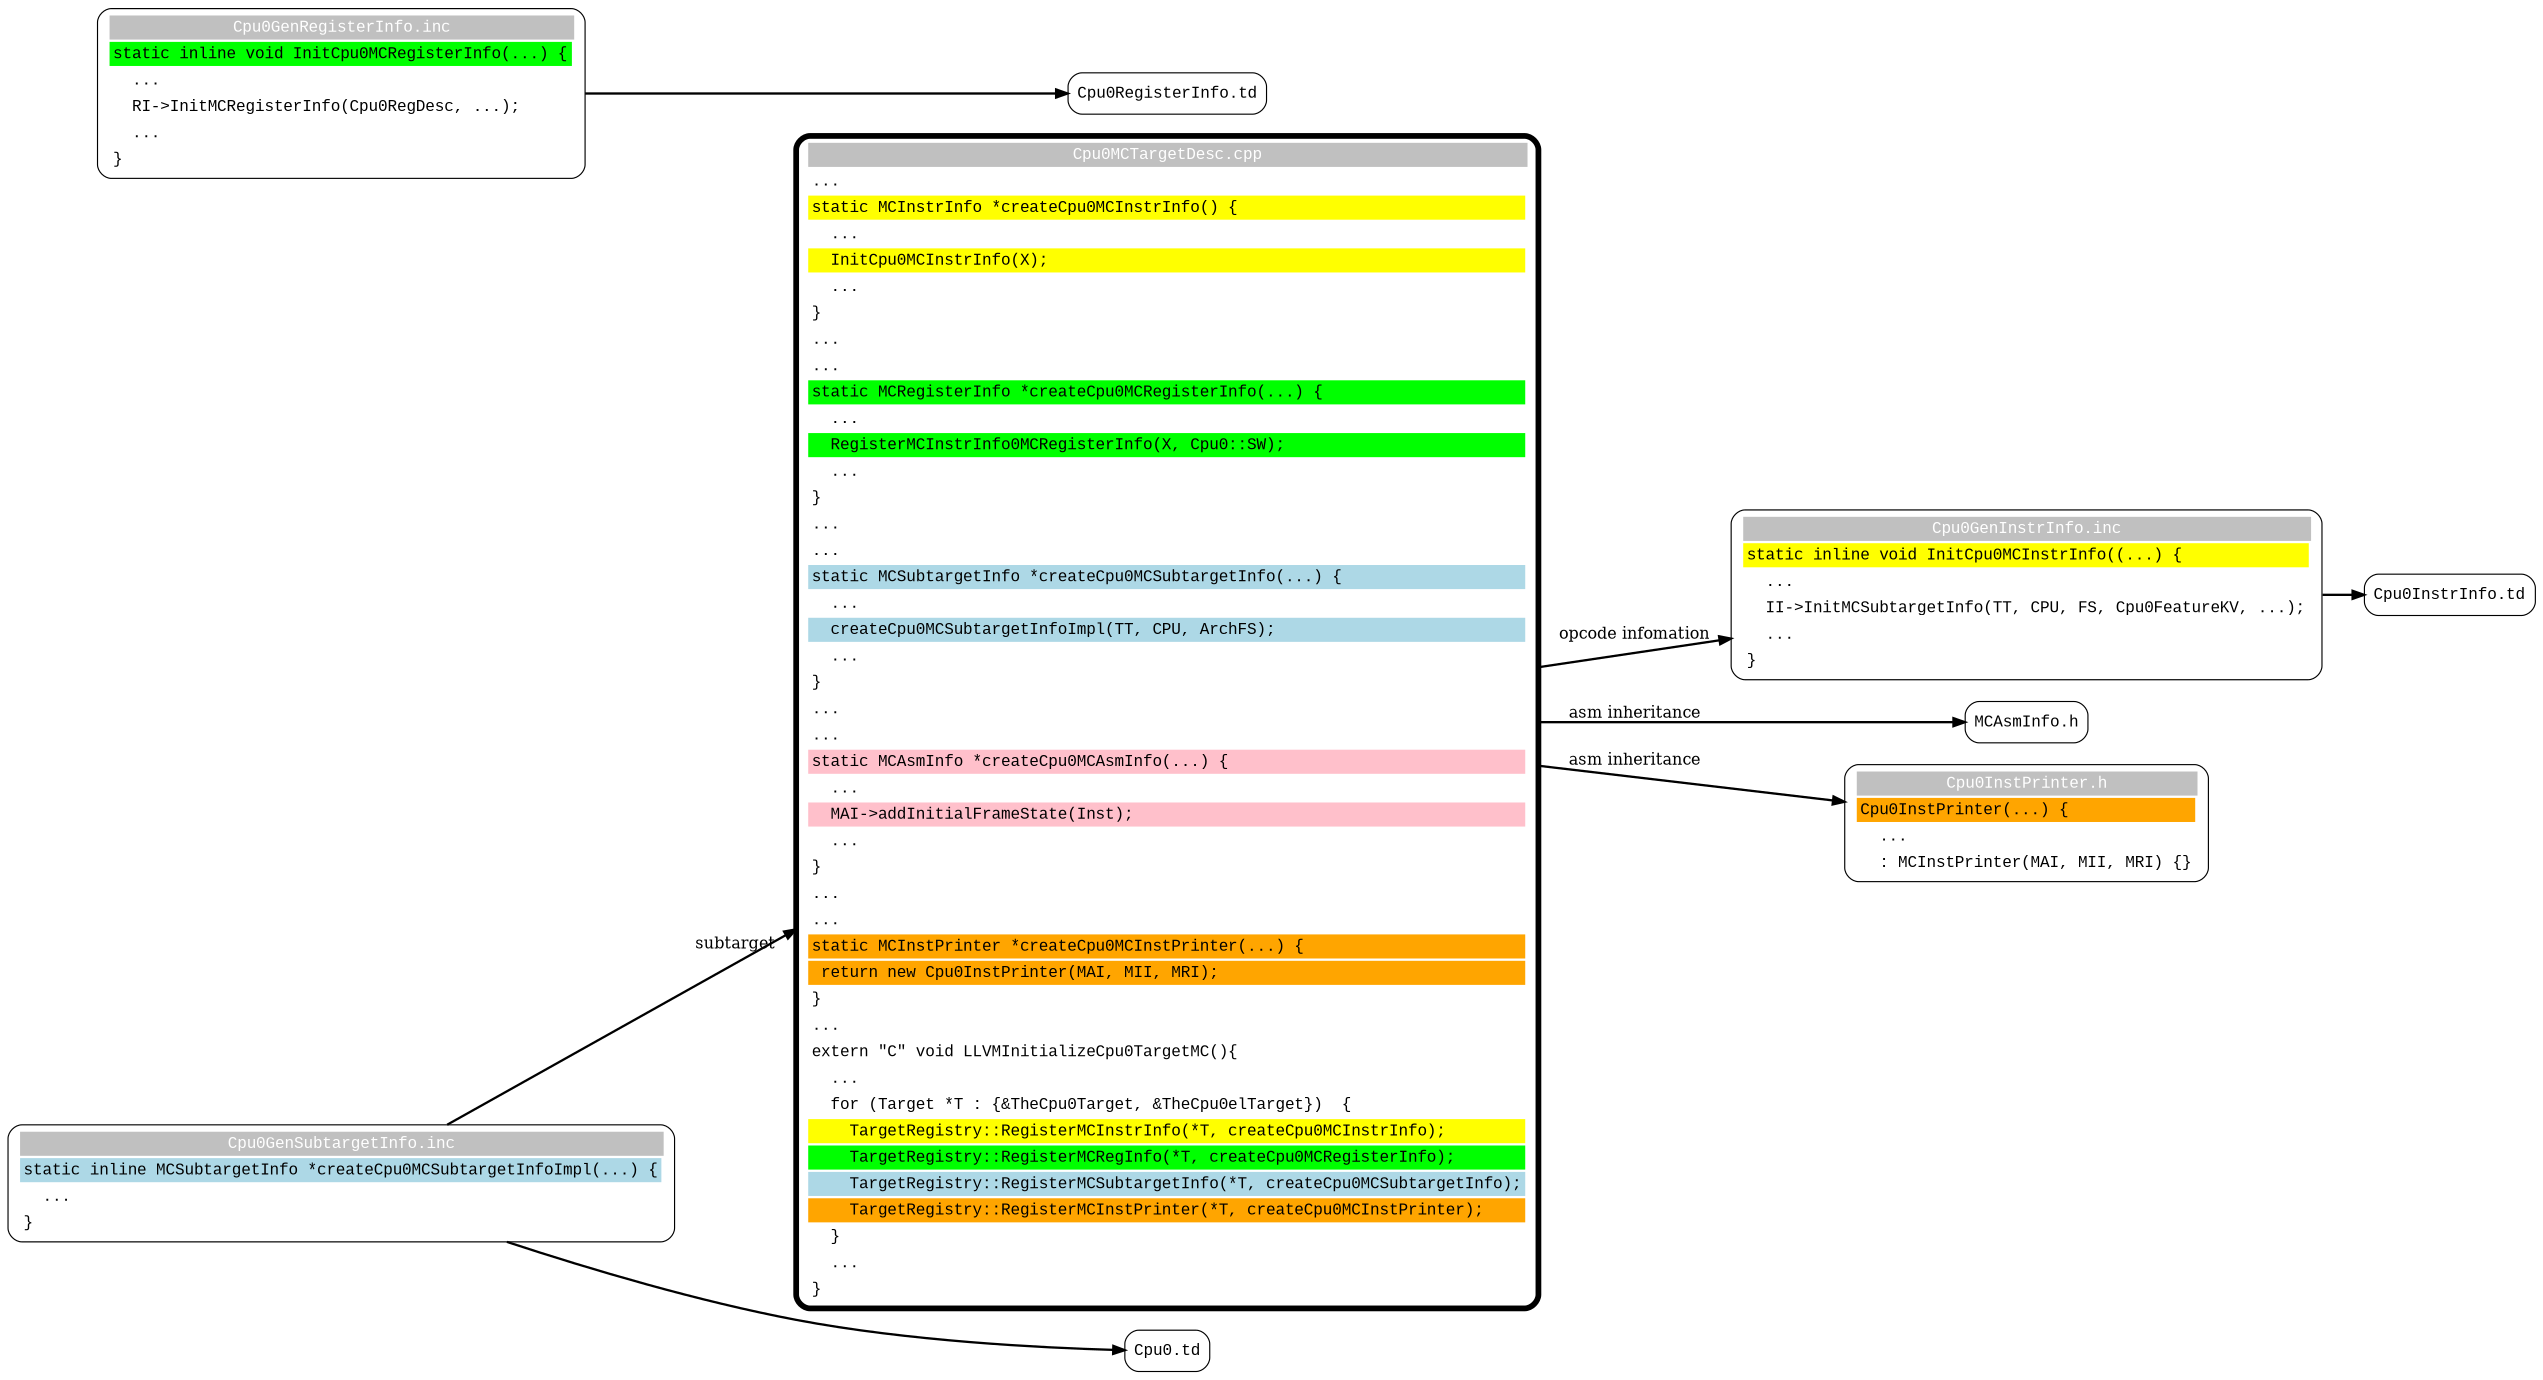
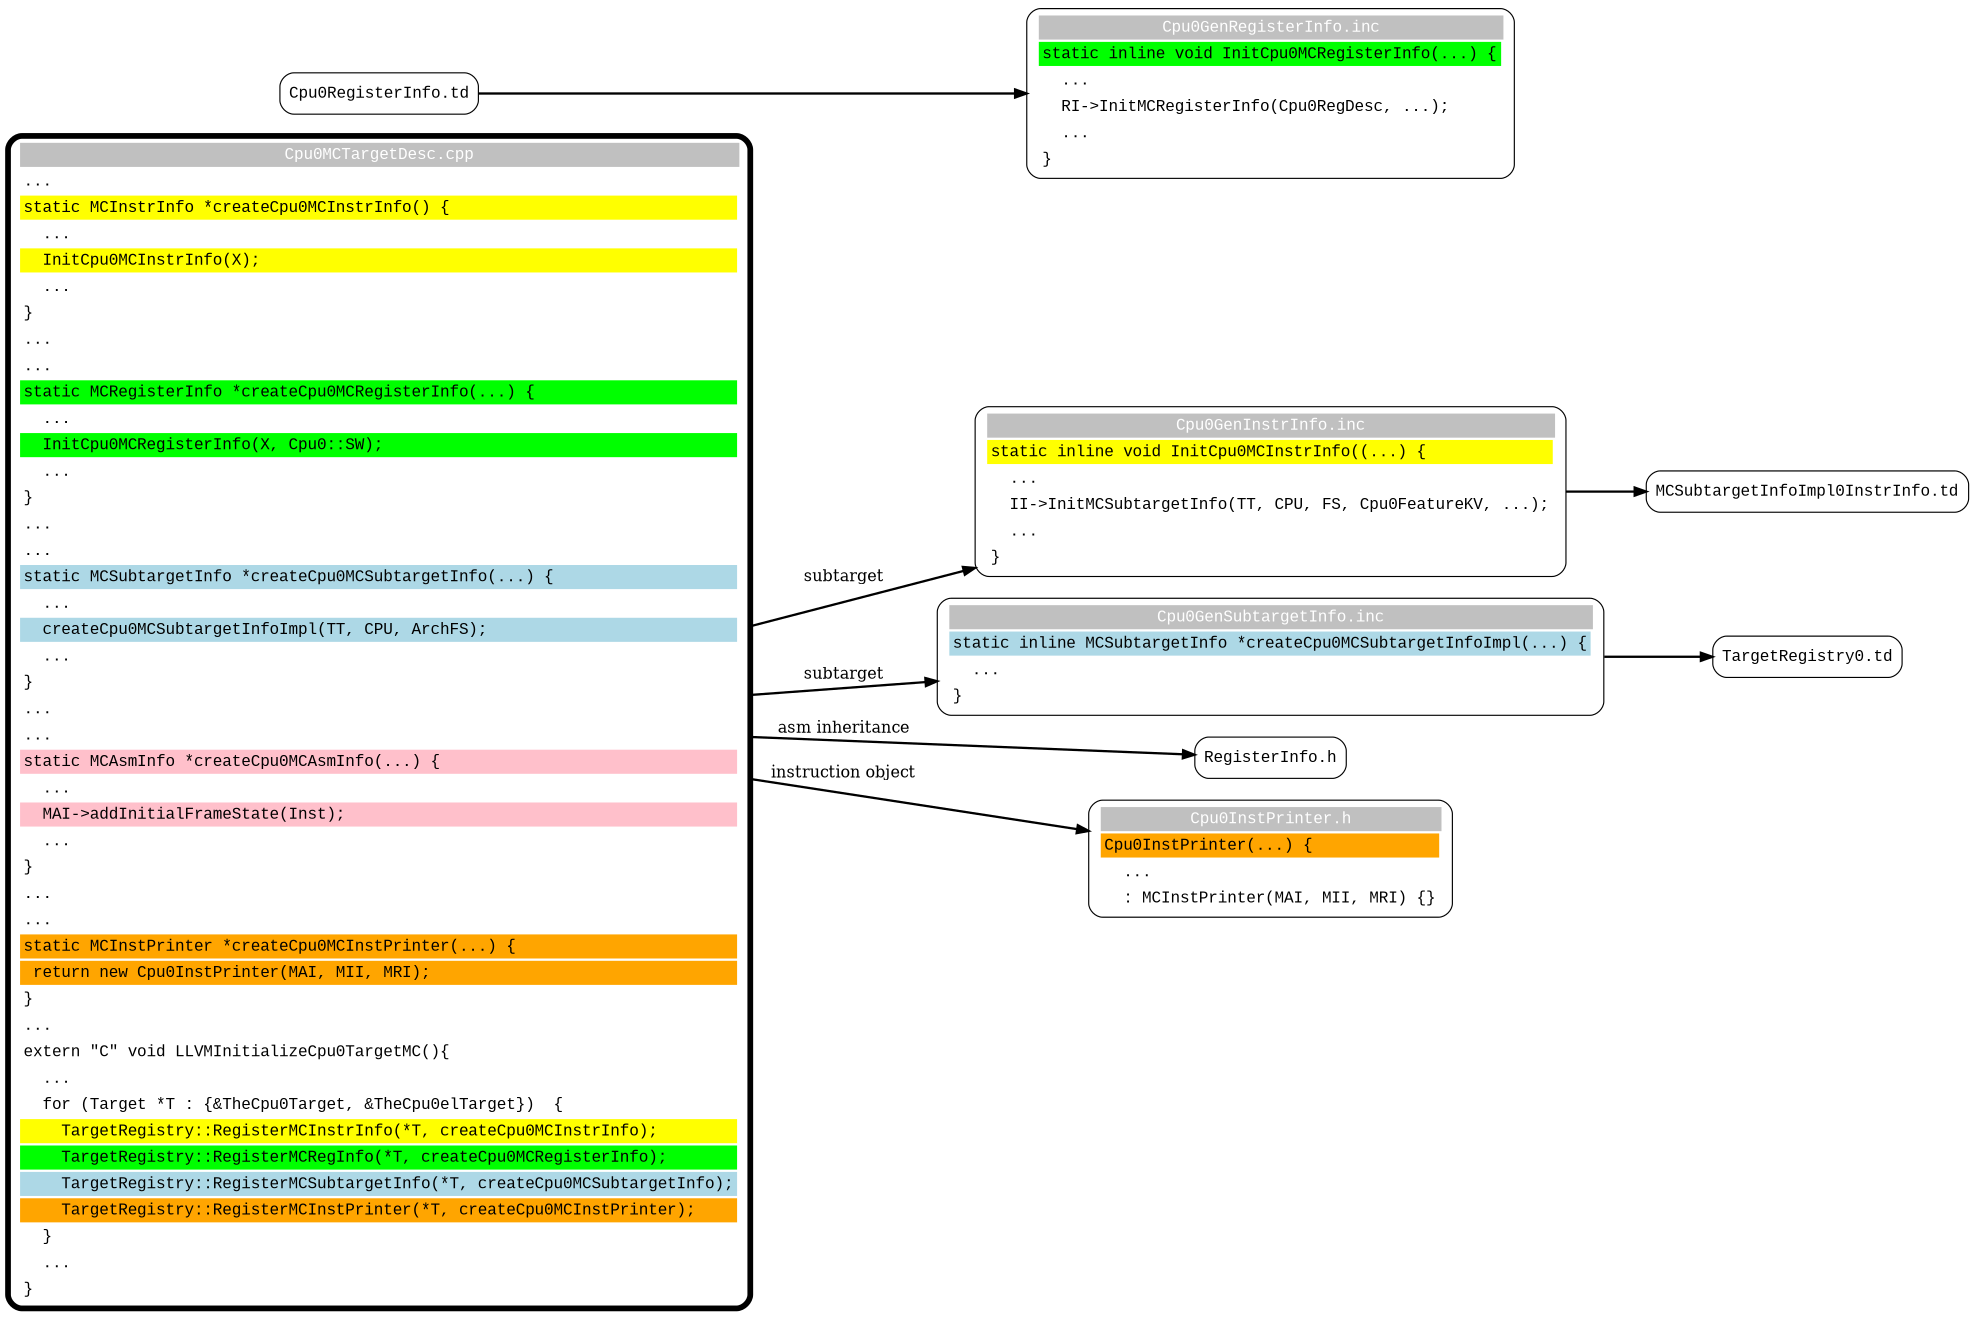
  digraph {
    fontsize=30
    labelloc=t
    rankdir=LR
    splines=true
    node [fillcolor=white fontname="Courier New" penwidth=1 shape=Mrecord style=filled]
    edge [fontcolor=black fontsize=14 penwidth=2]
-   n1 [label=<<table border="0" cellborder="0" cellpadding="3" bgcolor="white"><tr><td bgcolor="grey" align="center" colspan="2"><font color="white">Cpu0MCTargetDesc.cpp</font></td></tr>     <tr><td align="left">...</td></tr><tr><td align="left" bgcolor="yellow">static MCInstrInfo *createCpu0MCInstrInfo() \{</td></tr><tr><td align="left">  ...</td></tr><tr><td align="left" bgcolor="yellow">  InitCpu0MCInstrInfo(X);</td></tr><tr><td align="left">  ...</td></tr><tr><td align="left">\}</td></tr><tr><td align="left">...</td></tr>     <tr><td align="left">...</td></tr><tr><td align="left" bgcolor="green">static MCRegisterInfo *createCpu0MCRegisterInfo(...) \{</td></tr><tr><td align="left">  ...</td></tr><tr><td align="left" bgcolor="green">  RegisterMCInstrInfo0MCRegisterInfo(X, Cpu0::SW);</td></tr><tr><td align="left">  ...</td></tr><tr><td align="left">\}</td></tr><tr><td align="left">...</td></tr>     <tr><td align="left">...</td></tr><tr><td align="left" bgcolor="lightblue">static MCSubtargetInfo *createCpu0MCSubtargetInfo(...) \{</td></tr><tr><td align="left">  ...</td></tr><tr><td align="left" bgcolor="lightblue">  createCpu0MCSubtargetInfoImpl(TT, CPU, ArchFS);</td></tr><tr><td align="left">  ...</td></tr><tr><td align="left">\}</td></tr><tr><td align="left">...</td></tr>     <tr><td align="left">...</td></tr><tr><td align="left" bgcolor="pink">static MCAsmInfo *createCpu0MCAsmInfo(...) \{</td></tr><tr><td align="left">  ...</td></tr><tr><td align="left" bgcolor="pink">  MAI-&gt;addInitialFrameState(Inst);</td></tr><tr><td align="left">  ...</td></tr><tr><td align="left">\}</td></tr><tr><td align="left">...</td></tr>     <tr><td align="left">...</td></tr><tr><td align="left" bgcolor="orange">static MCInstPrinter *createCpu0MCInstPrinter(...) \{</td></tr><tr><td align="left" bgcolor="orange"> return new Cpu0InstPrinter(MAI, MII, MRI);</td></tr><tr><td align="left">\}</td></tr><tr><td align="left">...</td></tr>     <tr><td align="left">extern "C" void LLVMInitializeCpu0TargetMC()\{ </td></tr><tr><td align="left">  ...</td></tr><tr><td align="left">  for (Target *T : \{&#38;TheCpu0Target, &#38;TheCpu0elTarget\})  \{</td></tr><tr><td align="left" bgcolor="yellow">    TargetRegistry::RegisterMCInstrInfo(*T, createCpu0MCInstrInfo);</td></tr><tr><td align="left" bgcolor="green">    TargetRegistry::RegisterMCRegInfo(*T, createCpu0MCRegisterInfo);</td></tr><tr><td align="left" bgcolor="lightblue">    TargetRegistry::RegisterMCSubtargetInfo(*T, createCpu0MCSubtargetInfo);</td></tr><tr><td align="left" bgcolor="orange">    TargetRegistry::RegisterMCInstPrinter(*T, createCpu0MCInstPrinter);</td></tr><tr><td align="left">  \}</td></tr><tr><td align="left">  ...</td></tr><tr><td align="left">\}</td></tr>     </table>> penwidth=5 style="filled, bold"]
+   n1 [label=<<table border="0" cellborder="0" cellpadding="3" bgcolor="white"><tr><td bgcolor="grey" align="center" colspan="2"><font color="white">Cpu0MCTargetDesc.cpp</font></td></tr>     <tr><td align="left">...</td></tr><tr><td align="left" bgcolor="yellow">static MCInstrInfo *createCpu0MCInstrInfo() \{</td></tr><tr><td align="left">  ...</td></tr><tr><td align="left" bgcolor="yellow">  InitCpu0MCInstrInfo(X);</td></tr><tr><td align="left">  ...</td></tr><tr><td align="left">\}</td></tr><tr><td align="left">...</td></tr>     <tr><td align="left">...</td></tr><tr><td align="left" bgcolor="green">static MCRegisterInfo *createCpu0MCRegisterInfo(...) \{</td></tr><tr><td align="left">  ...</td></tr><tr><td align="left" bgcolor="green">  InitCpu0MCRegisterInfo(X, Cpu0::SW);</td></tr><tr><td align="left">  ...</td></tr><tr><td align="left">\}</td></tr><tr><td align="left">...</td></tr>     <tr><td align="left">...</td></tr><tr><td align="left" bgcolor="lightblue">static MCSubtargetInfo *createCpu0MCSubtargetInfo(...) \{</td></tr><tr><td align="left">  ...</td></tr><tr><td align="left" bgcolor="lightblue">  createCpu0MCSubtargetInfoImpl(TT, CPU, ArchFS);</td></tr><tr><td align="left">  ...</td></tr><tr><td align="left">\}</td></tr><tr><td align="left">...</td></tr>     <tr><td align="left">...</td></tr><tr><td align="left" bgcolor="pink">static MCAsmInfo *createCpu0MCAsmInfo(...) \{</td></tr><tr><td align="left">  ...</td></tr><tr><td align="left" bgcolor="pink">  MAI-&gt;addInitialFrameState(Inst);</td></tr><tr><td align="left">  ...</td></tr><tr><td align="left">\}</td></tr><tr><td align="left">...</td></tr>     <tr><td align="left">...</td></tr><tr><td align="left" bgcolor="orange">static MCInstPrinter *createCpu0MCInstPrinter(...) \{</td></tr><tr><td align="left" bgcolor="orange"> return new Cpu0InstPrinter(MAI, MII, MRI);</td></tr><tr><td align="left">\}</td></tr><tr><td align="left">...</td></tr>     <tr><td align="left">extern "C" void LLVMInitializeCpu0TargetMC()\{ </td></tr><tr><td align="left">  ...</td></tr><tr><td align="left">  for (Target *T : \{&#38;TheCpu0Target, &#38;TheCpu0elTarget\})  \{</td></tr><tr><td align="left" bgcolor="yellow">    TargetRegistry::RegisterMCInstrInfo(*T, createCpu0MCInstrInfo);</td></tr><tr><td align="left" bgcolor="green">    TargetRegistry::RegisterMCRegInfo(*T, createCpu0MCRegisterInfo);</td></tr><tr><td align="left" bgcolor="lightblue">    TargetRegistry::RegisterMCSubtargetInfo(*T, createCpu0MCSubtargetInfo);</td></tr><tr><td align="left" bgcolor="orange">    TargetRegistry::RegisterMCInstPrinter(*T, createCpu0MCInstPrinter);</td></tr><tr><td align="left">  \}</td></tr><tr><td align="left">  ...</td></tr><tr><td align="left">\}</td></tr>     </table>> penwidth=5 style="filled, bold"]
    n2 [label=<<table border="0" cellborder="0" cellpadding="3" bgcolor="white"><tr><td bgcolor="grey" align="center" colspan="2"><font color="white">Cpu0GenInstrInfo.inc</font></td></tr><tr><td align="left" bgcolor="yellow" port="r0">static inline void InitCpu0MCInstrInfo((...) \{</td></tr><tr><td align="left">  ...</td></tr><tr><td align="left">  II-&gt;InitMCSubtargetInfo(TT, CPU, FS, Cpu0FeatureKV, ...);</td></tr><tr><td align="left">  ...</td></tr><tr><td align="left">\}</td></tr></table>>]
    n3 [label=<<table border="0" cellborder="0" cellpadding="3" bgcolor="white"><tr><td bgcolor="grey" align="center" colspan="2"><font color="white">Cpu0GenSubtargetInfo.inc</font></td></tr><tr><td align="left" bgcolor="lightblue" port="r0">static inline MCSubtargetInfo *createCpu0MCSubtargetInfoImpl(...) \{</td></tr><tr><td align="left">  ...</td></tr><tr><td align="left">\}</td></tr></table>>]
-   n4 [label="MCAsmInfo.h"]
+   n4 [label="RegisterInfo.h"]
    n5 [label=<<table border="0" cellborder="0" cellpadding="3" bgcolor="white"><tr><td bgcolor="grey" align="center" colspan="2"><font color="white">Cpu0InstPrinter.h</font></td></tr><tr><td align="left" bgcolor="orange" port="r0">Cpu0InstPrinter(...) \{</td></tr><tr><td align="left">  ...</td></tr><tr><td align="left">  : MCInstPrinter(MAI, MII, MRI) \{\}</td></tr></table>>]
-   n6 [label="Cpu0InstrInfo.td"]
+   n6 [label="MCSubtargetInfoImpl0InstrInfo.td"]
    n7 [label=<<table border="0" cellborder="0" cellpadding="3" bgcolor="white"><tr><td bgcolor="grey" align="center" colspan="2"><font color="white">Cpu0GenRegisterInfo.inc</font></td></tr><tr><td align="left" bgcolor="green" port="r0">static inline void InitCpu0MCRegisterInfo(...) \{</td></tr><tr><td align="left">  ...</td></tr><tr><td align="left">  RI-&gt;InitMCRegisterInfo(Cpu0RegDesc, ...);</td></tr><tr><td align="left">  ...</td></tr><tr><td align="left">\}</td></tr></table>>]
    n8 [label="Cpu0RegisterInfo.td"]
-   n9 [label="Cpu0.td"]
-   n1 -> n2 [label="opcode infomation"]
-   n3 -> n1 [label=subtarget]
+   n9 [label="TargetRegistry0.td"]
+   n1 -> n2 [label=subtarget]
+   n1 -> n3 [label=subtarget]
    n1 -> n4 [label="asm inheritance"]
-   n1 -> n5 [label="asm inheritance"]
+   n1 -> n5 [label="instruction object"]
    n2 -> n6
    n3 -> n9
-   n7 -> n8
+   n8 -> n7
  }
